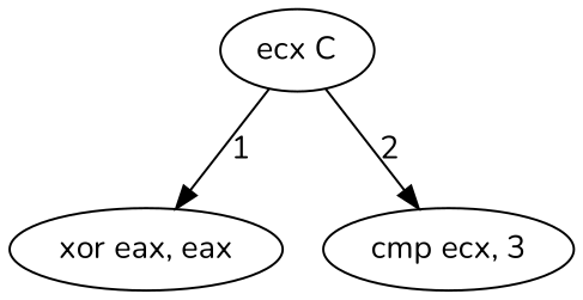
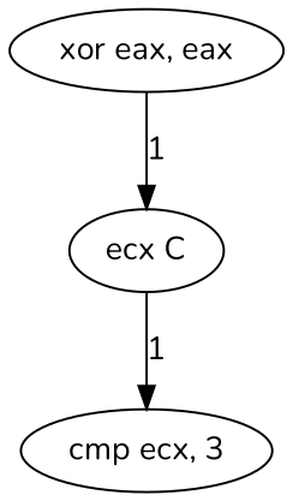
  digraph {
    fontname=Nunito
    node [fontname=Nunito]
    edge [fontname=Nunito]
    n1 [addr="0x401500" label="ecx C" root=true]
    n2 [address="0x401503" label="xor eax, eax"]
    n3 [addr=401506 label="cmp ecx, 3"]
-   n1 -> n2 [label=1]
-   n1 -> n3 [label=2]
+   n2 -> n1 [label=1]
+   n1 -> n3 [label=1]
  }
